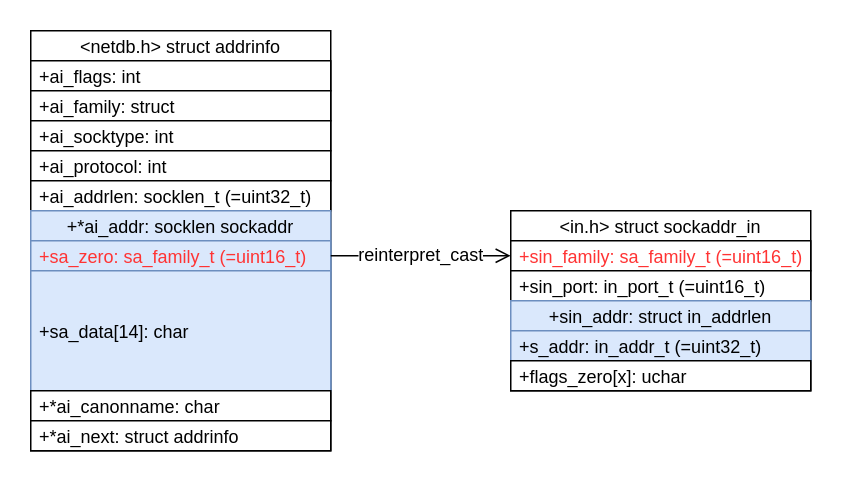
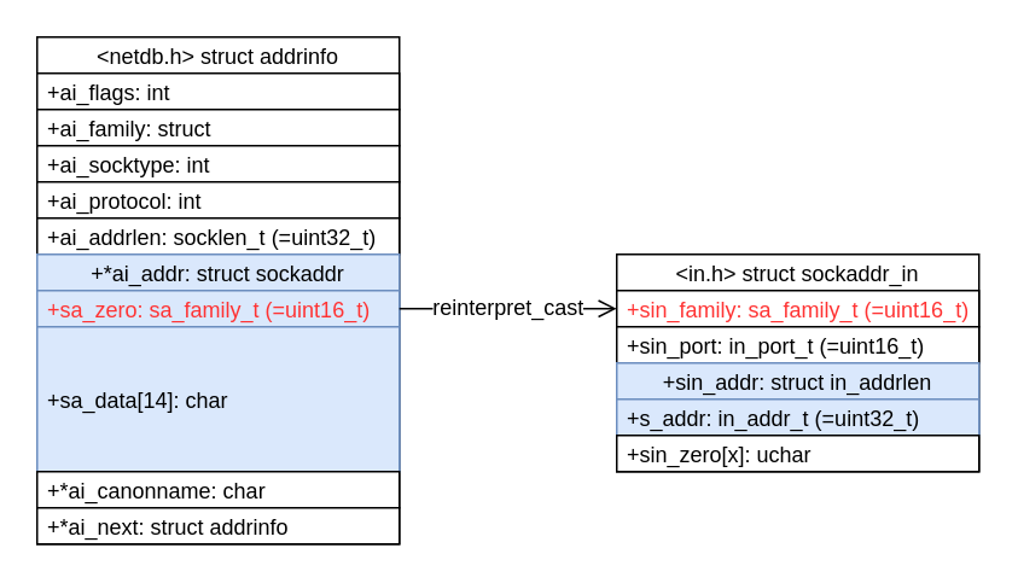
  <mxCell id="0" />
  <mxCell id="1" parent="0" />
  <mxCell id="2" value="&lt;netdb.h&gt; struct addrinfo" style="swimlane;fontStyle=0;align=center;verticalAlign=middle;childLayout=stackLayout;horizontal=1;startSize=20;horizontalStack=0;resizeParent=1;resizeLast=0;collapsible=1;marginBottom=0;rounded=0;shadow=0;strokeWidth=1;" vertex="1" parent="1"><mxGeometry x="20" y="20" width="200" height="280" as="geometry"><mxRectangle x="40" y="40" width="160" height="26" as="alternateBounds" /></mxGeometry></mxCell>
  <mxCell id="3" value="+ai_flags: int" style="text;align=left;verticalAlign=middle;spacingLeft=4;spacingRight=4;overflow=hidden;rotatable=0;points=[[0,0.5],[1,0.5]];portConstraint=eastwest;fillColor=default;strokeColor=default;fontStyle=0" vertex="1" parent="2"><mxGeometry y="20" width="200" height="20" as="geometry" /></mxCell>
  <mxCell id="4" value="+ai_family: struct" style="text;align=left;verticalAlign=middle;spacingLeft=4;spacingRight=4;overflow=hidden;rotatable=0;points=[[0,0.5],[1,0.5]];portConstraint=eastwest;rounded=0;shadow=0;html=0;fillColor=default;strokeColor=default;fontStyle=0" vertex="1" parent="2"><mxGeometry y="40" width="200" height="20" as="geometry" /></mxCell>
  <mxCell id="5" value="+ai_socktype: int" style="text;align=left;verticalAlign=middle;spacingLeft=4;spacingRight=4;overflow=hidden;rotatable=0;points=[[0,0.5],[1,0.5]];portConstraint=eastwest;rounded=0;shadow=0;html=0;fillColor=default;strokeColor=default;fontStyle=0" vertex="1" parent="2"><mxGeometry y="60" width="200" height="20" as="geometry" /></mxCell>
  <mxCell id="6" value="+ai_protocol: int" style="text;align=left;verticalAlign=middle;spacingLeft=4;spacingRight=4;overflow=hidden;rotatable=0;points=[[0,0.5],[1,0.5]];portConstraint=eastwest;fillColor=default;strokeColor=default;fontStyle=0" vertex="1" parent="2"><mxGeometry y="80" width="200" height="20" as="geometry" /></mxCell>
  <mxCell id="7" value="+ai_addrlen: socklen_t (=uint32_t)" style="text;align=left;verticalAlign=middle;spacingLeft=4;spacingRight=4;overflow=hidden;rotatable=0;points=[[0,0.5],[1,0.5]];portConstraint=eastwest;rounded=0;shadow=0;html=0;fillColor=default;strokeColor=default;fontStyle=0" vertex="1" parent="2"><mxGeometry y="100" width="200" height="20" as="geometry" /></mxCell>
- <mxCell id="8" value="+*ai_addr: socklen sockaddr" style="swimlane;fontStyle=0;align=center;verticalAlign=middle;childLayout=stackLayout;horizontal=1;startSize=20;horizontalStack=0;resizeParent=1;resizeLast=0;collapsible=1;marginBottom=0;rounded=0;shadow=0;strokeWidth=1;fillColor=#dae8fc;strokeColor=#6c8ebf;" vertex="1" parent="2"><mxGeometry y="120" width="200" height="120" as="geometry"><mxRectangle y="130" width="200" height="20" as="alternateBounds" /></mxGeometry></mxCell>
+ <mxCell id="8" value="+*ai_addr: struct sockaddr" style="swimlane;fontStyle=0;align=center;verticalAlign=middle;childLayout=stackLayout;horizontal=1;startSize=20;horizontalStack=0;resizeParent=1;resizeLast=0;collapsible=1;marginBottom=0;rounded=0;shadow=0;strokeWidth=1;fillColor=#dae8fc;strokeColor=#6c8ebf;" vertex="1" parent="2"><mxGeometry y="120" width="200" height="120" as="geometry"><mxRectangle y="130" width="200" height="20" as="alternateBounds" /></mxGeometry></mxCell>
  <mxCell id="9" value="+sa_zero: sa_family_t (=uint16_t)" style="text;align=left;verticalAlign=middle;spacingLeft=4;spacingRight=4;overflow=hidden;rotatable=0;points=[[0,0.5],[1,0.5]];portConstraint=eastwest;fillColor=#dae8fc;strokeColor=#6c8ebf;fontStyle=0;fontColor=#FF3333;" vertex="1" parent="8"><mxGeometry y="20" width="200" height="20" as="geometry" /></mxCell>
  <mxCell id="10" value="+sa_data[14]: char" style="text;align=left;verticalAlign=middle;spacingLeft=4;spacingRight=4;overflow=hidden;rotatable=0;points=[[0,0.5],[1,0.5]];portConstraint=eastwest;rounded=0;shadow=0;html=0;fillColor=#dae8fc;strokeColor=#6c8ebf;fontStyle=0" vertex="1" parent="8"><mxGeometry y="40" width="200" height="80" as="geometry" /></mxCell>
  <mxCell id="11" value="+*ai_canonname: char" style="text;align=left;verticalAlign=middle;spacingLeft=4;spacingRight=4;overflow=hidden;rotatable=0;points=[[0,0.5],[1,0.5]];portConstraint=eastwest;rounded=0;shadow=0;html=0;fillColor=default;strokeColor=default;fontStyle=0" vertex="1" parent="2"><mxGeometry y="240" width="200" height="20" as="geometry" /></mxCell>
  <mxCell id="12" value="+*ai_next: struct addrinfo" style="text;align=left;verticalAlign=middle;spacingLeft=4;spacingRight=4;overflow=hidden;rotatable=0;points=[[0,0.5],[1,0.5]];portConstraint=eastwest;rounded=0;shadow=0;html=0;fillColor=default;strokeColor=default;fontStyle=0" vertex="1" parent="2"><mxGeometry y="260" width="200" height="20" as="geometry" /></mxCell>
  <mxCell id="13" value="reinterpret_cast" style="edgeStyle=orthogonalEdgeStyle;rounded=0;orthogonalLoop=1;jettySize=auto;html=1;fontSize=12;endArrow=open;endFill=0;startSize=32;endSize=8;exitX=1;exitY=0.25;exitDx=0;exitDy=0;verticalAlign=middle;entryX=0;entryY=0.25;entryDx=0;entryDy=0;fontStyle=0" edge="1" parent="1" source="8" target="14"><mxGeometry relative="1" as="geometry"><mxPoint x="490" y="255" as="targetPoint" /></mxGeometry></mxCell>
  <mxCell id="14" value="&lt;in.h&gt; struct sockaddr_in" style="swimlane;fontStyle=0;align=center;verticalAlign=middle;childLayout=stackLayout;horizontal=1;startSize=20;horizontalStack=0;resizeParent=1;resizeLast=0;collapsible=1;marginBottom=0;rounded=0;shadow=0;strokeWidth=1;strokeColor=default;fontFamily=Helvetica;fontSize=12;fontColor=default;fillColor=default;" vertex="1" parent="1"><mxGeometry x="340" y="140" width="200" height="120" as="geometry"><mxRectangle x="550" y="140" width="160" height="26" as="alternateBounds" /></mxGeometry></mxCell>
  <mxCell id="15" value="+sin_family: sa_family_t (=uint16_t)" style="text;align=left;verticalAlign=middle;spacingLeft=4;spacingRight=4;overflow=hidden;rotatable=0;points=[[0,0.5],[1,0.5]];portConstraint=eastwest;fillColor=default;strokeColor=default;fontFamily=Helvetica;fontSize=12;fontColor=#FF3333;fontStyle=0;" vertex="1" parent="14"><mxGeometry y="20" width="200" height="20" as="geometry" /></mxCell>
  <mxCell id="16" value="+sin_port: in_port_t (=uint16_t)" style="text;align=left;verticalAlign=middle;spacingLeft=4;spacingRight=4;overflow=hidden;rotatable=0;points=[[0,0.5],[1,0.5]];portConstraint=eastwest;rounded=0;shadow=0;html=0;fillColor=default;strokeColor=default;fontFamily=Helvetica;fontSize=12;fontColor=default;fontStyle=0;" vertex="1" parent="14"><mxGeometry y="40" width="200" height="20" as="geometry" /></mxCell>
  <mxCell id="17" value="+sin_addr: struct in_addrlen" style="swimlane;fontStyle=0;align=center;verticalAlign=middle;childLayout=stackLayout;horizontal=1;startSize=20;horizontalStack=0;resizeParent=1;resizeLast=0;collapsible=1;marginBottom=0;rounded=0;shadow=0;strokeWidth=1;fillColor=#dae8fc;strokeColor=#6c8ebf;" vertex="1" parent="14"><mxGeometry y="60" width="200" height="40" as="geometry"><mxRectangle y="70" width="200" height="20" as="alternateBounds" /></mxGeometry></mxCell>
  <mxCell id="18" value="+s_addr: in_addr_t (=uint32_t)" style="text;align=left;verticalAlign=middle;spacingLeft=4;spacingRight=4;overflow=hidden;rotatable=0;points=[[0,0.5],[1,0.5]];portConstraint=eastwest;fillColor=#dae8fc;strokeColor=#6c8ebf;fontStyle=0" vertex="1" parent="17"><mxGeometry y="20" width="200" height="20" as="geometry" /></mxCell>
- <mxCell id="19" value="+flags_zero[x]: uchar" style="text;align=left;verticalAlign=middle;spacingLeft=4;spacingRight=4;overflow=hidden;rotatable=0;points=[[0,0.5],[1,0.5]];portConstraint=eastwest;rounded=0;shadow=0;html=0;fillColor=default;strokeColor=default;fontFamily=Helvetica;fontSize=12;fontColor=default;fontStyle=0;" vertex="1" parent="14"><mxGeometry y="100" width="200" height="20" as="geometry" /></mxCell>
+ <mxCell id="19" value="+sin_zero[x]: uchar" style="text;align=left;verticalAlign=middle;spacingLeft=4;spacingRight=4;overflow=hidden;rotatable=0;points=[[0,0.5],[1,0.5]];portConstraint=eastwest;rounded=0;shadow=0;html=0;fillColor=default;strokeColor=default;fontFamily=Helvetica;fontSize=12;fontColor=default;fontStyle=0;" vertex="1" parent="14"><mxGeometry y="100" width="200" height="20" as="geometry" /></mxCell>
